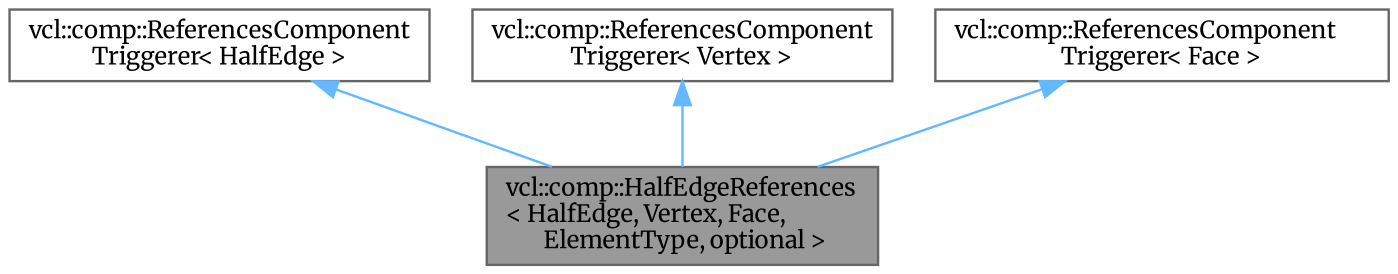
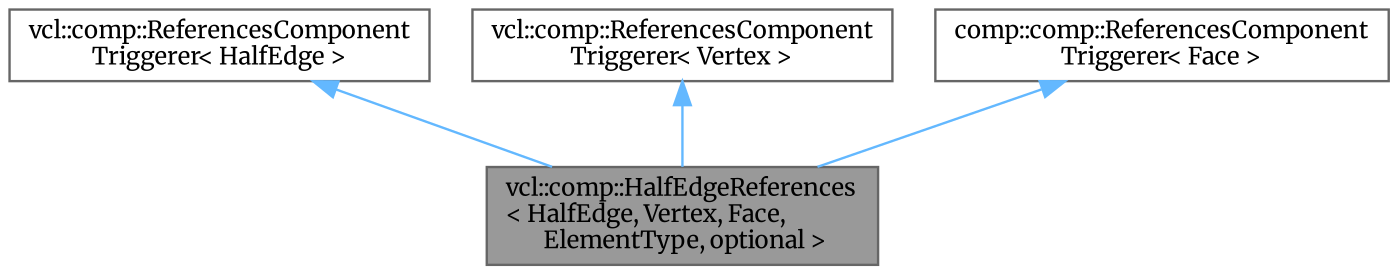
  digraph {
    rankdir=TB
    fontname=Merriweather
    node [color=gray40 fillcolor=white fontname=Merriweather fontsize=10 shape=box style=filled]
    edge [color=steelblue1 dir=back fontname=Merriweather fontsize=10 labelfontname=Helvetica labelfontsize=10 style=solid]
    n1 [fillcolor=grey60 fontcolor=black height=0.2 label="vcl::comp::HalfEdgeReferences\l\< HalfEdge, Vertex, Face,\l ElementType, optional \>" width=0.4]
    n2 [height=0.2 label="vcl::comp::ReferencesComponent\lTriggerer\< HalfEdge \>" width=0.4]
    n3 [height=0.2 label="vcl::comp::ReferencesComponent\lTriggerer\< Vertex \>" width=0.4]
-   n4 [height=0.2 label="vcl::comp::ReferencesComponent\lTriggerer\< Face \>" width=0.4]
+   n4 [height=0.2 label="comp::comp::ReferencesComponent\lTriggerer\< Face \>" width=0.4]
    n2 -> n1
    n3 -> n1
    n4 -> n1
  }
